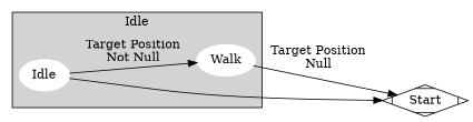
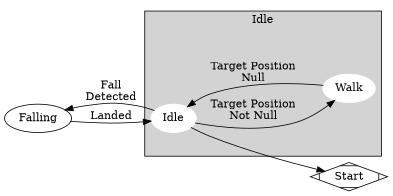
  digraph {
    compound=true
    nodesep=.55
    rankdir=LR
    Idle [color=white style=filled]
    Walk [color=white style=filled]
+   Falling
    Start [shape=Mdiamond]
    subgraph cluster_1 {
      label=Idle
      style=filled
      Idle
      Walk
    }
    Idle -> Walk [label="Target Position\nNot Null"]
+   Idle -> Falling [label="Fall\nDetected"]
    Idle -> Start
-   Walk -> Start [label="Target Position\nNull"]
+   Walk -> Idle [label="Target Position\nNull"]
+   Falling -> Idle [label=Landed weight=2.5]
  }
